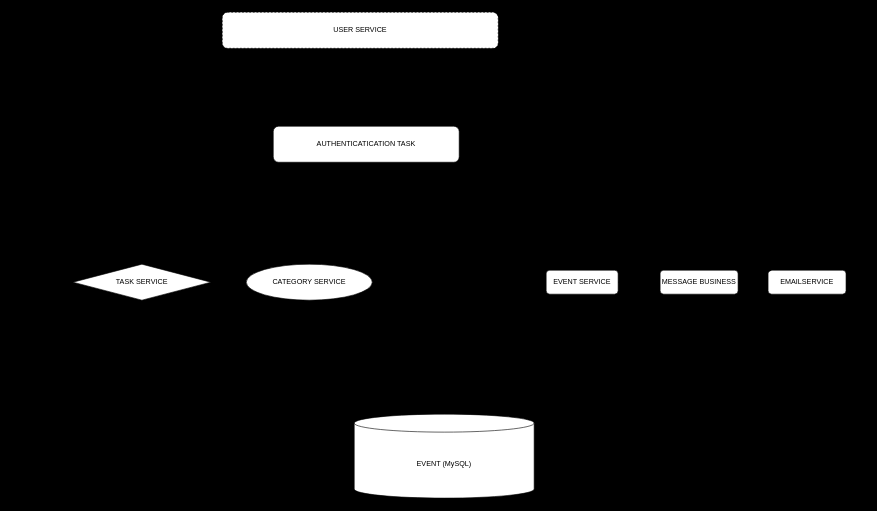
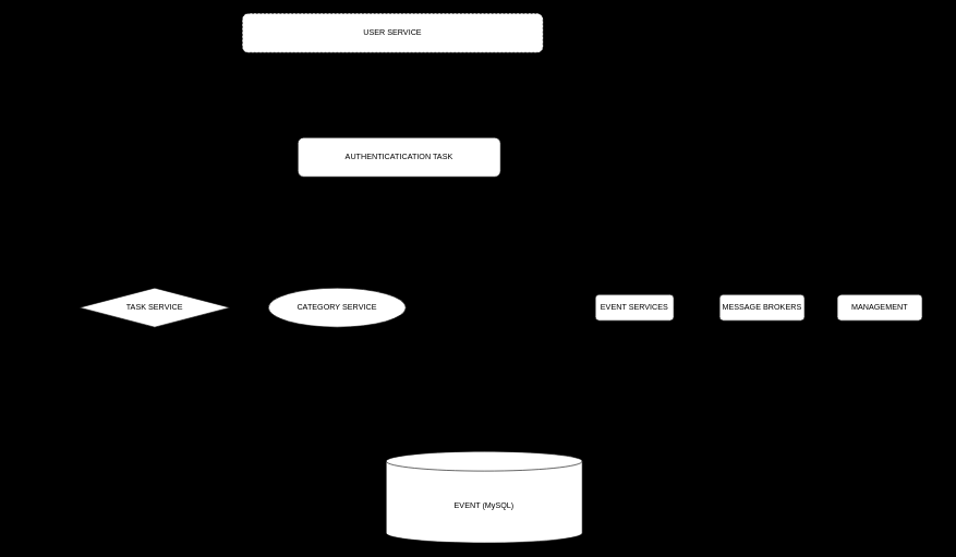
  <mxCell id="0" />
  <mxCell id="1" parent="0" />
  <mxCell id="2" value="USER SERVICE" style="rounded=1;whiteSpace=wrap;html=1;dashed=1;" vertex="1" parent="1"><mxGeometry x="370" y="20" width="460" height="60" as="geometry" /></mxCell>
  <mxCell id="3" value="TASK SERVICE" style="rhombus;whiteSpace=wrap;html=1;" vertex="1" parent="1"><mxGeometry x="121" y="440" width="230" height="60" as="geometry" /></mxCell>
  <mxCell id="4" value="CATEGORY SERVICE" style="ellipse;whiteSpace=wrap;html=1;" vertex="1" parent="1"><mxGeometry x="410" y="440" width="210" height="60" as="geometry" /></mxCell>
  <mxCell id="5" value="EVENT (MySQL)" style="shape=cylinder3;whiteSpace=wrap;html=1;boundedLbl=1;backgroundOutline=1;size=15;" vertex="1" parent="1"><mxGeometry x="590" y="690" width="300" height="140" as="geometry" /></mxCell>
  <mxCell id="6" value="TASK MANAGEMENT" style="html=1;verticalAlign=bottom;labelBackgroundColor=none;endArrow=none;endFill=0;endSize=6;align=left;" edge="1" parent="1"><mxGeometry x="-0.203" y="-30" relative="1" as="geometry"><mxPoint x="650" y="400" as="sourcePoint" /><mxPoint x="650" y="400" as="targetPoint" /><Array as="points"><mxPoint x="100" y="400" /><mxPoint x="100" y="540" /><mxPoint x="650" y="540" /></Array><mxPoint x="30" y="-30" as="offset" /></mxGeometry></mxCell>
- <mxCell id="7" value="EVENT SERVICE" style="rounded=1;whiteSpace=wrap;html=1;" vertex="1" parent="1"><mxGeometry x="910" y="450" width="120" height="40" as="geometry" /></mxCell>
- <mxCell id="8" value="EMAILSERVICE" style="rounded=1;whiteSpace=wrap;html=1;" vertex="1" parent="1"><mxGeometry x="1280" y="450" width="130" height="40" as="geometry" /></mxCell>
- <mxCell id="9" value="MESSAGE BUSINESS" style="rounded=1;whiteSpace=wrap;html=1;" vertex="1" parent="1"><mxGeometry x="1100" y="450" width="130" height="40" as="geometry" /></mxCell>
+ <mxCell id="7" value="EVENT SERVICES" style="rounded=1;whiteSpace=wrap;html=1;" vertex="1" parent="1"><mxGeometry x="910" y="450" width="120" height="40" as="geometry" /></mxCell>
+ <mxCell id="8" value="MANAGEMENT" style="rounded=1;whiteSpace=wrap;html=1;" vertex="1" parent="1"><mxGeometry x="1280" y="450" width="130" height="40" as="geometry" /></mxCell>
+ <mxCell id="9" value="MESSAGE BROKERS" style="rounded=1;whiteSpace=wrap;html=1;" vertex="1" parent="1"><mxGeometry x="1100" y="450" width="130" height="40" as="geometry" /></mxCell>
  <mxCell id="10" value="BUSINESS LOGIC SERVICES" style="html=1;verticalAlign=bottom;labelBackgroundColor=none;endArrow=none;endFill=0;endSize=6;align=left;" edge="1" parent="1"><mxGeometry x="-0.232" y="-30" relative="1" as="geometry"><mxPoint x="1440" y="400" as="sourcePoint" /><mxPoint x="1440" y="400" as="targetPoint" /><Array as="points"><mxPoint x="890" y="400" /><mxPoint x="890" y="540" /><mxPoint x="1440" y="540" /></Array><mxPoint as="offset" /></mxGeometry></mxCell>
  <mxCell id="11" style="edgeStyle=none;html=1;exitX=0;exitY=0;exitDx=0;exitDy=0;entryX=0.05;entryY=0;entryDx=0;entryDy=0;entryPerimeter=0;" edge="1" parent="1" source="8" target="8"><mxGeometry relative="1" as="geometry" /></mxCell>
  <mxCell id="12" value="LOGGING&amp;nbsp; AND ERROR SERVICE" style="html=1;verticalAlign=bottom;labelBackgroundColor=none;endArrow=none;endFill=0;endSize=6;align=left;" edge="1" parent="1"><mxGeometry x="-0.154" y="34" relative="1" as="geometry"><mxPoint x="335" y="700" as="sourcePoint" /><mxPoint x="335" y="700" as="targetPoint" /><Array as="points"><mxPoint x="106" y="700" /><mxPoint x="105" y="800" /><mxPoint x="335" y="800" /></Array><mxPoint x="1" as="offset" /></mxGeometry></mxCell>
  <mxCell id="13" value="AUTHENTICATICATION TASK" style="rounded=1;whiteSpace=wrap;html=1;" vertex="1" parent="1"><mxGeometry x="455" y="210" width="310" height="60" as="geometry" /></mxCell>
  <mxCell id="14" value="" style="endArrow=classic;html=1;" edge="1" parent="1"><mxGeometry relative="1" as="geometry"><mxPoint x="609.5" y="280" as="sourcePoint" /><mxPoint x="609.5" y="390" as="targetPoint" /></mxGeometry></mxCell>
  <mxCell id="15" value="" style="endArrow=classic;html=1;" edge="1" parent="1"><mxGeometry relative="1" as="geometry"><mxPoint x="230" y="550" as="sourcePoint" /><mxPoint x="230" y="690" as="targetPoint" /></mxGeometry></mxCell>
  <mxCell id="16" value="" style="endArrow=classic;html=1;" edge="1" parent="1"><mxGeometry relative="1" as="geometry"><mxPoint x="440" y="250" as="sourcePoint" /><mxPoint x="80" y="740" as="targetPoint" /><Array as="points"><mxPoint x="20" y="250" /><mxPoint x="20" y="740" /></Array></mxGeometry></mxCell>
  <mxCell id="17" value="" style="endArrow=classic;html=1;" edge="1" parent="1"><mxGeometry relative="1" as="geometry"><mxPoint x="670" y="480" as="sourcePoint" /><mxPoint x="870" y="480" as="targetPoint" /></mxGeometry></mxCell>
  <mxCell id="18" value="" style="endArrow=classic;startArrow=classic;html=1;" edge="1" parent="1"><mxGeometry width="50" height="50" relative="1" as="geometry"><mxPoint x="580" y="760" as="sourcePoint" /><mxPoint x="380" y="550" as="targetPoint" /><Array as="points"><mxPoint x="380" y="760" /></Array></mxGeometry></mxCell>
  <mxCell id="19" value="" style="endArrow=classic;html=1;" edge="1" parent="1"><mxGeometry relative="1" as="geometry"><mxPoint x="609.5" y="100" as="sourcePoint" /><mxPoint x="610" y="190" as="targetPoint" /></mxGeometry></mxCell>
  <mxCell id="20" value="" style="endArrow=classic;html=1;" edge="1" parent="1"><mxGeometry relative="1" as="geometry"><mxPoint x="1030" y="470" as="sourcePoint" /><mxPoint x="1090" y="469.5" as="targetPoint" /></mxGeometry></mxCell>
  <mxCell id="21" value="" style="endArrow=classic;html=1;" edge="1" parent="1"><mxGeometry relative="1" as="geometry"><mxPoint x="1230" y="470" as="sourcePoint" /><mxPoint x="1270" y="469.5" as="targetPoint" /><Array as="points"><mxPoint x="1240" y="470" /></Array></mxGeometry></mxCell>
